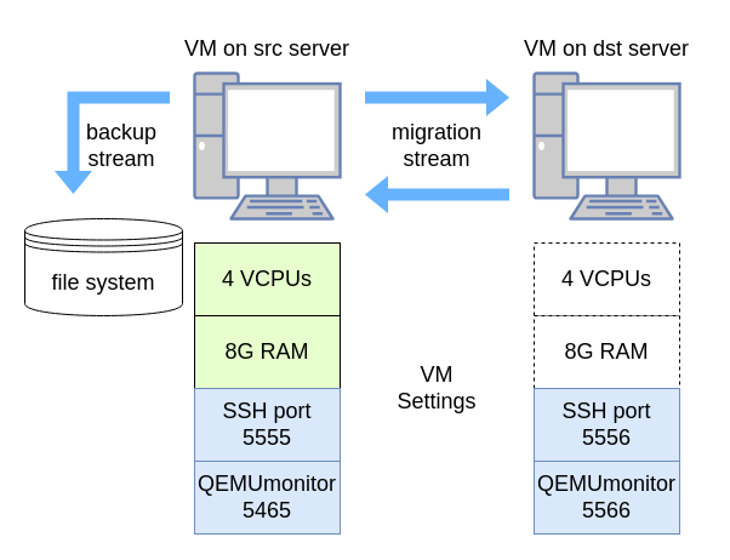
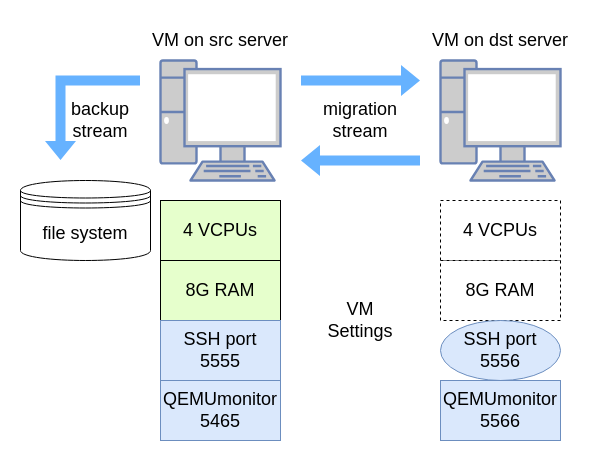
  <mxCell id="0" />
  <mxCell id="1" parent="0" />
  <mxCell id="2" value="" style="fontColor=#0066CC;verticalAlign=top;verticalLabelPosition=bottom;labelPosition=center;align=center;html=1;outlineConnect=0;fillColor=#CCCCCC;strokeColor=#6881B3;gradientColor=none;gradientDirection=north;strokeWidth=2;shape=mxgraph.networks.pc;fontSize=18;" vertex="1" parent="1"><mxGeometry x="160" y="60" width="120" height="120" as="geometry" /></mxCell>
  <mxCell id="3" value="" style="fontColor=#0066CC;verticalAlign=top;verticalLabelPosition=bottom;labelPosition=center;align=center;html=1;outlineConnect=0;fillColor=#CCCCCC;strokeColor=#6881B3;gradientColor=none;gradientDirection=north;strokeWidth=2;shape=mxgraph.networks.pc;fontSize=18;" vertex="1" parent="1"><mxGeometry x="440" y="60" width="120" height="120" as="geometry" /></mxCell>
  <mxCell id="4" value="VM on src server" style="text;html=1;strokeColor=none;fillColor=none;align=center;verticalAlign=middle;whiteSpace=wrap;rounded=0;fontSize=18;" vertex="1" parent="1"><mxGeometry x="140" y="20" width="160" height="40" as="geometry" /></mxCell>
  <mxCell id="5" value="VM on dst server" style="text;html=1;strokeColor=none;fillColor=none;align=center;verticalAlign=middle;whiteSpace=wrap;rounded=0;fontSize=18;" vertex="1" parent="1"><mxGeometry x="420" y="20" width="160" height="40" as="geometry" /></mxCell>
  <mxCell id="6" value="" style="shape=flexArrow;endArrow=classic;html=1;rounded=0;fontSize=18;fontColor=#000000;fillColor=#66B2FF;strokeColor=none;" edge="1" parent="1"><mxGeometry width="50" height="50" relative="1" as="geometry"><mxPoint x="420" y="160" as="sourcePoint" /><mxPoint x="300" y="160" as="targetPoint" /></mxGeometry></mxCell>
  <mxCell id="7" value="" style="shape=flexArrow;endArrow=classic;html=1;rounded=0;fontSize=18;fontColor=#000000;fillColor=#66B2FF;strokeColor=none;" edge="1" parent="1"><mxGeometry width="50" height="50" relative="1" as="geometry"><mxPoint x="300" y="80" as="sourcePoint" /><mxPoint x="420" y="80" as="targetPoint" /></mxGeometry></mxCell>
  <mxCell id="8" value="&lt;font color=&quot;#000000&quot;&gt;4 VCPUs&lt;br&gt;&lt;/font&gt;" style="rounded=0;whiteSpace=wrap;html=1;fontSize=18;fontColor=#FF0000;fillColor=#E6FFCC;" vertex="1" parent="1"><mxGeometry x="160" y="200" width="120" height="60" as="geometry" /></mxCell>
  <mxCell id="9" value="4 VCPUs" style="rounded=0;whiteSpace=wrap;html=1;fontSize=18;fontColor=#000000;dashed=1;" vertex="1" parent="1"><mxGeometry x="440" y="200" width="120" height="60" as="geometry" /></mxCell>
  <mxCell id="10" value="8G RAM" style="rounded=0;whiteSpace=wrap;html=1;fontSize=18;fontColor=#000000;fillColor=#E6FFCC;" vertex="1" parent="1"><mxGeometry x="160" y="260" width="120" height="60" as="geometry" /></mxCell>
  <mxCell id="11" value="8G RAM" style="rounded=0;whiteSpace=wrap;html=1;fontSize=18;fontColor=#000000;fillColor=#FFFFFF;dashed=1;" vertex="1" parent="1"><mxGeometry x="440" y="260" width="120" height="60" as="geometry" /></mxCell>
  <mxCell id="12" value="&lt;font style=&quot;font-size: 18px;&quot;&gt;VM&lt;br&gt;Settings&lt;/font&gt;" style="text;html=1;strokeColor=none;fillColor=none;align=center;verticalAlign=middle;whiteSpace=wrap;rounded=0;dashed=1;" vertex="1" parent="1"><mxGeometry x="320" y="280" width="80" height="80" as="geometry" /></mxCell>
  <mxCell id="13" value="SSH port&lt;br&gt;5555" style="rounded=0;whiteSpace=wrap;html=1;fontSize=18;fillColor=#dae8fc;strokeColor=#6c8ebf;" vertex="1" parent="1"><mxGeometry x="160" y="320" width="120" height="60" as="geometry" /></mxCell>
  <mxCell id="14" value="QEMUmonitor&lt;br&gt;5465" style="rounded=0;whiteSpace=wrap;html=1;fontSize=18;fillColor=#dae8fc;strokeColor=#6c8ebf;" vertex="1" parent="1"><mxGeometry x="160" y="380" width="120" height="60" as="geometry" /></mxCell>
- <mxCell id="15" value="SSH port&lt;br&gt;5556" style="rounded=0;whiteSpace=wrap;html=1;fontSize=18;fillColor=#dae8fc;strokeColor=#6c8ebf;" vertex="1" parent="1"><mxGeometry x="440" y="320" width="120" height="60" as="geometry" /></mxCell>
+ <mxCell id="15" value="SSH port&lt;br&gt;5556" style="ellipse;whiteSpace=wrap;html=1;fontSize=18;fillColor=#dae8fc;strokeColor=#6c8ebf;" vertex="1" parent="1"><mxGeometry x="440" y="320" width="120" height="60" as="geometry" /></mxCell>
  <mxCell id="16" value="QEMUmonitor&lt;br&gt;5566" style="rounded=0;whiteSpace=wrap;html=1;fontSize=18;fillColor=#dae8fc;strokeColor=#6c8ebf;" vertex="1" parent="1"><mxGeometry x="440" y="380" width="120" height="60" as="geometry" /></mxCell>
  <mxCell id="17" value="file system" style="shape=datastore;whiteSpace=wrap;html=1;fontSize=18;fillColor=#FFFFFF;" vertex="1" parent="1"><mxGeometry x="20" y="180" width="130" height="80" as="geometry" /></mxCell>
  <mxCell id="18" value="" style="shape=flexArrow;endArrow=classic;html=1;rounded=0;fontSize=18;fontColor=#000000;fillColor=#66B2FF;strokeColor=none;" edge="1" parent="1"><mxGeometry width="50" height="50" relative="1" as="geometry"><mxPoint x="140" y="80" as="sourcePoint" /><mxPoint x="60" y="160" as="targetPoint" /><Array as="points"><mxPoint x="60" y="80" /></Array></mxGeometry></mxCell>
  <mxCell id="19" value="migration&lt;br&gt;stream" style="text;html=1;strokeColor=none;fillColor=none;align=center;verticalAlign=middle;whiteSpace=wrap;rounded=0;fontSize=18;" vertex="1" parent="1"><mxGeometry x="320" y="100" width="80" height="40" as="geometry" /></mxCell>
  <mxCell id="20" value="backup&lt;br&gt;stream" style="text;html=1;strokeColor=none;fillColor=none;align=center;verticalAlign=middle;whiteSpace=wrap;rounded=0;fontSize=18;" vertex="1" parent="1"><mxGeometry x="60" y="100" width="80" height="40" as="geometry" /></mxCell>
